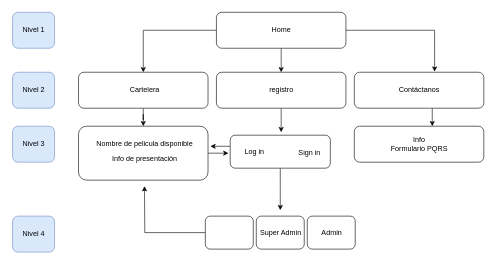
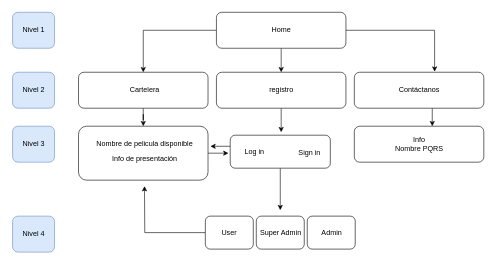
  <mxCell id="0" />
  <mxCell id="1" parent="0" />
  <mxCell id="2" style="edgeStyle=orthogonalEdgeStyle;rounded=0;orthogonalLoop=1;jettySize=auto;html=1;entryX=0.5;entryY=0;entryDx=0;entryDy=0;" parent="1" source="5" target="8" edge="1"><mxGeometry relative="1" as="geometry" /></mxCell>
  <mxCell id="3" style="edgeStyle=orthogonalEdgeStyle;rounded=0;orthogonalLoop=1;jettySize=auto;html=1;entryX=0.5;entryY=0;entryDx=0;entryDy=0;" parent="1" source="5" target="10" edge="1"><mxGeometry relative="1" as="geometry" /></mxCell>
  <mxCell id="4" style="edgeStyle=orthogonalEdgeStyle;rounded=0;orthogonalLoop=1;jettySize=auto;html=1;entryX=0.62;entryY=-0.017;entryDx=0;entryDy=0;entryPerimeter=0;" parent="1" source="5" target="12" edge="1"><mxGeometry relative="1" as="geometry" /></mxCell>
  <mxCell id="5" value="" style="rounded=1;whiteSpace=wrap;html=1;" parent="1" vertex="1"><mxGeometry x="360" y="20" width="216" height="60" as="geometry" /></mxCell>
  <mxCell id="6" value="Home" style="text;html=1;align=center;verticalAlign=middle;resizable=0;points=[];autosize=1;strokeColor=none;fillColor=none;" parent="1" vertex="1"><mxGeometry x="438" y="35" width="60" height="30" as="geometry" /></mxCell>
  <mxCell id="7" style="edgeStyle=orthogonalEdgeStyle;rounded=0;orthogonalLoop=1;jettySize=auto;html=1;entryX=0.5;entryY=0;entryDx=0;entryDy=0;" parent="1" source="8" target="23" edge="1"><mxGeometry relative="1" as="geometry" /></mxCell>
  <mxCell id="8" value="" style="rounded=1;whiteSpace=wrap;html=1;" parent="1" vertex="1"><mxGeometry x="130" y="120" width="216" height="60" as="geometry" /></mxCell>
  <mxCell id="9" style="edgeStyle=orthogonalEdgeStyle;rounded=0;orthogonalLoop=1;jettySize=auto;html=1;" parent="1" source="10" edge="1"><mxGeometry relative="1" as="geometry"><mxPoint x="468" y="220" as="targetPoint" /></mxGeometry></mxCell>
  <mxCell id="10" value="" style="rounded=1;whiteSpace=wrap;html=1;" parent="1" vertex="1"><mxGeometry x="360" y="120" width="216" height="60" as="geometry" /></mxCell>
  <mxCell id="11" style="edgeStyle=orthogonalEdgeStyle;rounded=0;orthogonalLoop=1;jettySize=auto;html=1;entryX=0.5;entryY=0;entryDx=0;entryDy=0;" parent="1" edge="1"><mxGeometry relative="1" as="geometry"><mxPoint x="720" y="180" as="sourcePoint" /><mxPoint x="720" y="210" as="targetPoint" /></mxGeometry></mxCell>
  <mxCell id="12" value="" style="rounded=1;whiteSpace=wrap;html=1;" parent="1" vertex="1"><mxGeometry x="590" y="120" width="216" height="60" as="geometry" /></mxCell>
  <mxCell id="13" value="" style="rounded=1;whiteSpace=wrap;html=1;fillColor=#dae8fc;strokeColor=#6c8ebf;" parent="1" vertex="1"><mxGeometry x="20" y="20" width="70" height="60" as="geometry" /></mxCell>
  <mxCell id="14" value="Nivel 1" style="text;html=1;align=center;verticalAlign=middle;resizable=0;points=[];autosize=1;strokeColor=none;fillColor=none;" parent="1" vertex="1"><mxGeometry x="25" y="35" width="60" height="30" as="geometry" /></mxCell>
  <mxCell id="15" value="" style="rounded=1;whiteSpace=wrap;html=1;fillColor=#dae8fc;strokeColor=#6c8ebf;" parent="1" vertex="1"><mxGeometry x="20" y="120" width="70" height="60" as="geometry" /></mxCell>
  <mxCell id="16" value="Nivel 2" style="text;html=1;align=center;verticalAlign=middle;resizable=0;points=[];autosize=1;strokeColor=none;fillColor=none;" parent="1" vertex="1"><mxGeometry x="25" y="135" width="60" height="30" as="geometry" /></mxCell>
  <mxCell id="17" value="Cartelera" style="text;html=1;align=center;verticalAlign=middle;resizable=0;points=[];autosize=1;strokeColor=none;fillColor=none;" parent="1" vertex="1"><mxGeometry x="205" y="135" width="70" height="30" as="geometry" /></mxCell>
  <mxCell id="18" value="registro" style="text;html=1;align=center;verticalAlign=middle;resizable=0;points=[];autosize=1;strokeColor=none;fillColor=none;" parent="1" vertex="1"><mxGeometry x="438" y="135" width="60" height="30" as="geometry" /></mxCell>
  <mxCell id="19" value="Contáctanos" style="text;html=1;align=center;verticalAlign=middle;resizable=0;points=[];autosize=1;strokeColor=none;fillColor=none;" parent="1" vertex="1"><mxGeometry x="653" y="135" width="90" height="30" as="geometry" /></mxCell>
  <mxCell id="20" value="" style="rounded=1;whiteSpace=wrap;html=1;fillColor=#dae8fc;strokeColor=#6c8ebf;" parent="1" vertex="1"><mxGeometry x="20" y="210" width="70" height="60" as="geometry" /></mxCell>
  <mxCell id="21" value="Nivel 3" style="text;html=1;align=center;verticalAlign=middle;resizable=0;points=[];autosize=1;strokeColor=none;fillColor=none;" parent="1" vertex="1"><mxGeometry x="25" y="225" width="60" height="30" as="geometry" /></mxCell>
  <mxCell id="22" style="edgeStyle=orthogonalEdgeStyle;rounded=0;orthogonalLoop=1;jettySize=auto;html=1;" parent="1" source="23" edge="1"><mxGeometry relative="1" as="geometry"><mxPoint x="380" y="255" as="targetPoint" /></mxGeometry></mxCell>
  <mxCell id="23" value="" style="rounded=1;whiteSpace=wrap;html=1;" parent="1" vertex="1"><mxGeometry x="130" y="210" width="216" height="90" as="geometry" /></mxCell>
  <mxCell id="24" value="Nombre de pelicula disponible" style="text;html=1;align=center;verticalAlign=middle;resizable=0;points=[];autosize=1;strokeColor=none;fillColor=none;" parent="1" vertex="1"><mxGeometry x="150" y="225" width="180" height="30" as="geometry" /></mxCell>
  <mxCell id="25" value="&lt;div&gt;Info de presentación&lt;/div&gt;" style="text;html=1;align=center;verticalAlign=middle;resizable=0;points=[];autosize=1;strokeColor=none;fillColor=none;" parent="1" vertex="1"><mxGeometry x="170" y="250" width="140" height="30" as="geometry" /></mxCell>
  <mxCell id="26" style="edgeStyle=orthogonalEdgeStyle;rounded=0;orthogonalLoop=1;jettySize=auto;html=1;" parent="1" edge="1"><mxGeometry relative="1" as="geometry"><mxPoint x="350" y="243.5" as="targetPoint" /><mxPoint x="383" y="243.5" as="sourcePoint" /></mxGeometry></mxCell>
  <mxCell id="27" style="edgeStyle=orthogonalEdgeStyle;rounded=0;orthogonalLoop=1;jettySize=auto;html=1;" parent="1" source="28" edge="1"><mxGeometry relative="1" as="geometry"><mxPoint x="466.5" y="350" as="targetPoint" /></mxGeometry></mxCell>
  <mxCell id="28" value="" style="rounded=1;whiteSpace=wrap;html=1;" parent="1" vertex="1"><mxGeometry x="383" y="225" width="167" height="55" as="geometry" /></mxCell>
  <mxCell id="29" value="Log in" style="text;html=1;align=center;verticalAlign=middle;resizable=0;points=[];autosize=1;strokeColor=none;fillColor=none;" parent="1" vertex="1"><mxGeometry x="393" y="238" width="60" height="30" as="geometry" /></mxCell>
  <mxCell id="30" value="" style="rounded=1;whiteSpace=wrap;html=1;" parent="1" vertex="1"><mxGeometry x="590" y="210" width="216" height="60" as="geometry" /></mxCell>
- <mxCell id="31" value="&lt;div&gt;Info&lt;/div&gt;&lt;div&gt;Formulario PQRS&lt;/div&gt;" style="text;html=1;align=center;verticalAlign=middle;resizable=0;points=[];autosize=1;strokeColor=none;fillColor=none;" parent="1" vertex="1"><mxGeometry x="638" y="220" width="120" height="40" as="geometry" /></mxCell>
+ <mxCell id="31" value="&lt;div&gt;Info&lt;/div&gt;&lt;div&gt;Nombre PQRS&lt;/div&gt;" style="text;html=1;align=center;verticalAlign=middle;resizable=0;points=[];autosize=1;strokeColor=none;fillColor=none;" parent="1" vertex="1"><mxGeometry x="638" y="220" width="120" height="40" as="geometry" /></mxCell>
  <mxCell id="32" value="" style="rounded=1;whiteSpace=wrap;html=1;fillColor=#dae8fc;strokeColor=#6c8ebf;" parent="1" vertex="1"><mxGeometry x="20" y="360" width="70" height="60" as="geometry" /></mxCell>
  <mxCell id="33" value="Nivel 4" style="text;html=1;align=center;verticalAlign=middle;resizable=0;points=[];autosize=1;strokeColor=none;fillColor=none;" parent="1" vertex="1"><mxGeometry x="25" y="375" width="60" height="30" as="geometry" /></mxCell>
  <mxCell id="34" value="Sign in" style="text;html=1;align=center;verticalAlign=middle;resizable=0;points=[];autosize=1;strokeColor=none;fillColor=none;" parent="1" vertex="1"><mxGeometry x="485" y="239" width="60" height="30" as="geometry" /></mxCell>
  <mxCell id="35" value="" style="rounded=1;whiteSpace=wrap;html=1;" parent="1" vertex="1"><mxGeometry x="511.5" y="360" width="80" height="55" as="geometry" /></mxCell>
  <mxCell id="36" value="Admin" style="text;html=1;align=center;verticalAlign=middle;resizable=0;points=[];autosize=1;strokeColor=none;fillColor=none;" parent="1" vertex="1"><mxGeometry x="521.5" y="373" width="60" height="30" as="geometry" /></mxCell>
  <mxCell id="37" value="" style="rounded=1;whiteSpace=wrap;html=1;" parent="1" vertex="1"><mxGeometry x="426.5" y="360" width="80" height="55" as="geometry" /></mxCell>
  <mxCell id="38" value="Super Admin" style="text;html=1;align=center;verticalAlign=middle;resizable=0;points=[];autosize=1;strokeColor=none;fillColor=none;" parent="1" vertex="1"><mxGeometry x="421.5" y="373" width="90" height="30" as="geometry" /></mxCell>
  <mxCell id="39" style="edgeStyle=orthogonalEdgeStyle;rounded=0;orthogonalLoop=1;jettySize=auto;html=1;" parent="1" source="40" edge="1"><mxGeometry relative="1" as="geometry"><mxPoint x="240" y="310" as="targetPoint" /></mxGeometry></mxCell>
  <mxCell id="40" value="" style="rounded=1;whiteSpace=wrap;html=1;" parent="1" vertex="1"><mxGeometry x="341.5" y="360" width="80" height="55" as="geometry" /></mxCell>
+ <mxCell id="41" value="&lt;div&gt;User&lt;/div&gt;" style="text;html=1;align=center;verticalAlign=middle;resizable=0;points=[];autosize=1;strokeColor=none;fillColor=none;" parent="1" vertex="1"><mxGeometry x="355.5" y="372.5" width="50" height="30" as="geometry" /></mxCell>
